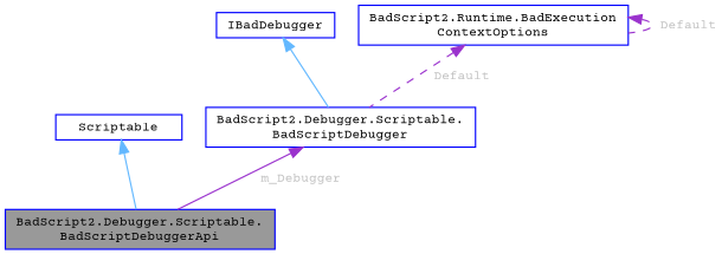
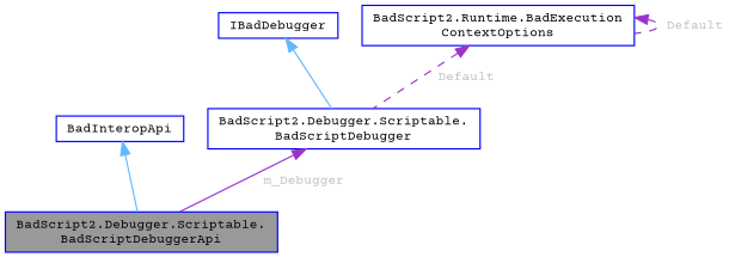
  digraph {
    fontname="Courier Prime"
    node [color=blue fillcolor=white fontname="Courier Prime" fontsize=10 shape=box style=filled]
    edge [color=darkorchid3 dir=back fontname="Courier Prime" fontsize=10 labelfontname=Helvetica labelfontsize=10 style=solid fontcolor=grey]
    n1 [fillcolor=grey60 fontcolor=black height=0.2 label="BadScript2.Debugger.Scriptable.\lBadScriptDebuggerApi" width=0.4]
-   n2 [height=0.2 label=Scriptable width=0.4]
+   n2 [height=0.2 label=BadInteropApi width=0.4]
    n3 [height=0.2 label="BadScript2.Debugger.Scriptable.\lBadScriptDebugger" width=0.4]
    n4 [height=0.2 label=IBadDebugger width=0.4]
    n5 [height=0.2 label="BadScript2.Runtime.BadExecution\lContextOptions" width=0.4]
    n2 -> n1 [color=steelblue1 fontcolor=""]
    n3 -> n1 [label=" m_Debugger"]
    n4 -> n3 [color=steelblue1 fontcolor=""]
    n5 -> n3 [label=" Default" style=dashed]
    n5 -> n5 [label=" Default" style=dashed]
  }
